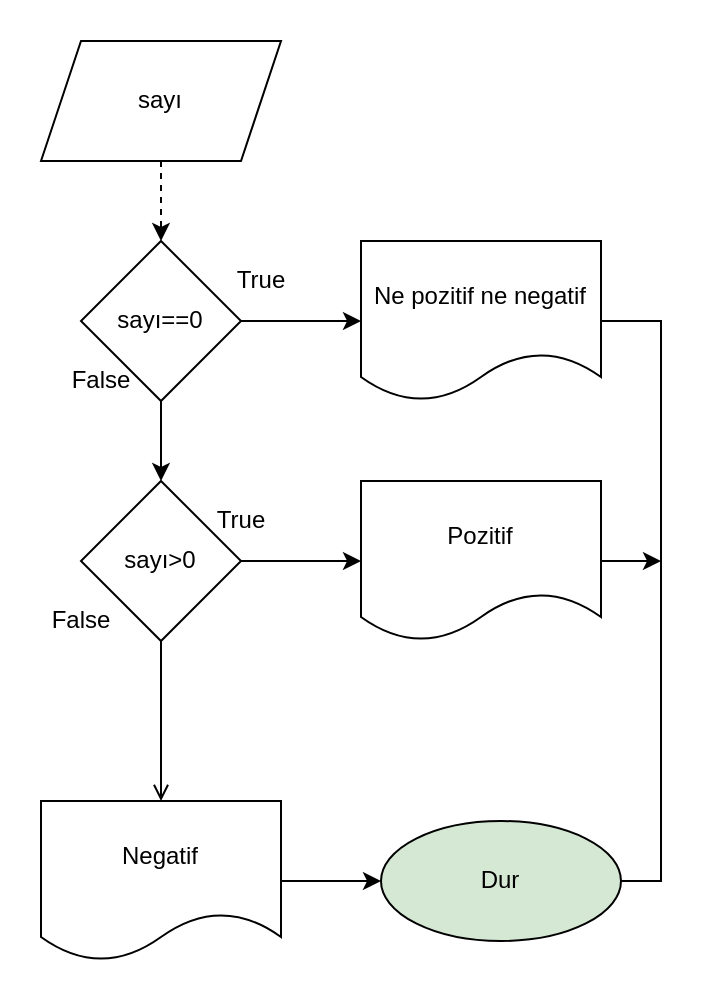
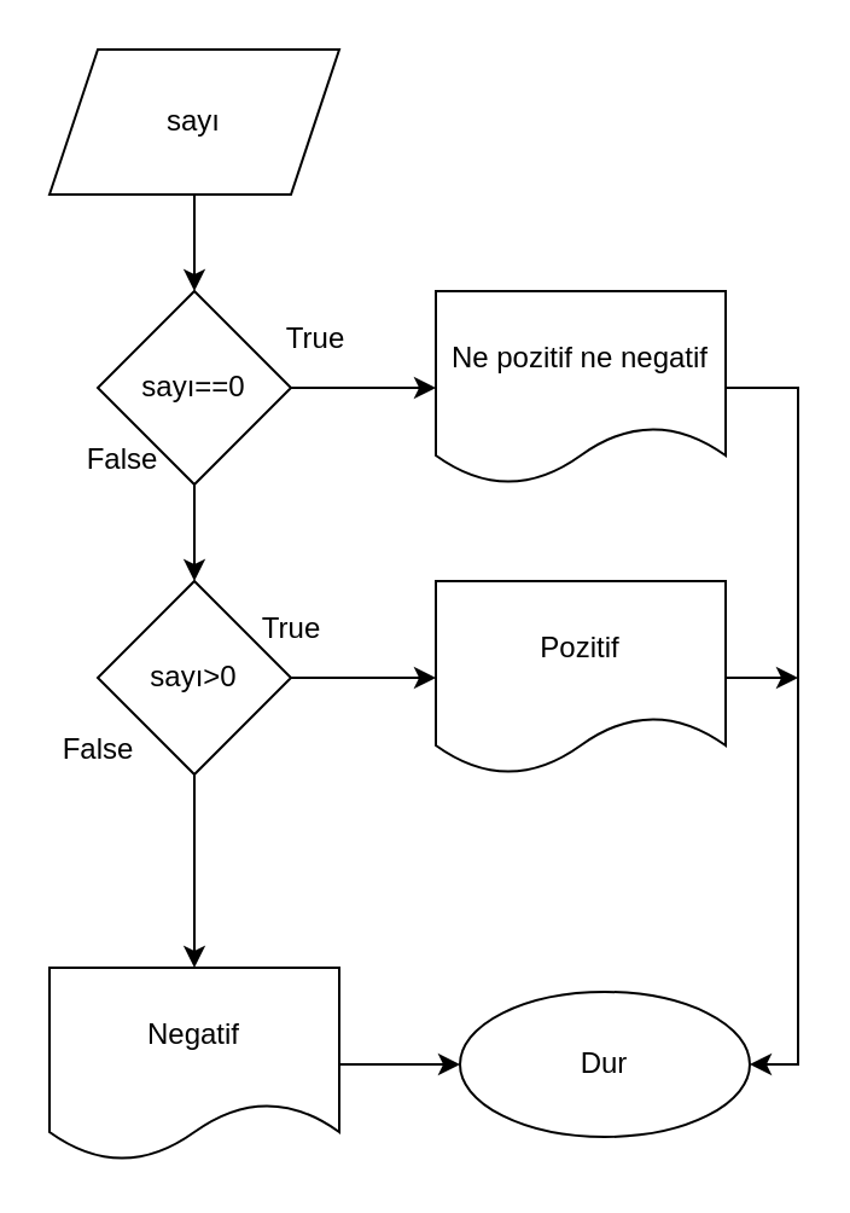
  <mxCell id="0" />
  <mxCell id="1" parent="0" />
- <mxCell id="2" value="" style="edgeStyle=orthogonalEdgeStyle;rounded=0;orthogonalLoop=1;jettySize=auto;html=1;dashed=1;" edge="1" parent="1" source="3" target="6"><mxGeometry relative="1" as="geometry" /></mxCell>
+ <mxCell id="2" value="" style="edgeStyle=orthogonalEdgeStyle;rounded=0;orthogonalLoop=1;jettySize=auto;html=1;" edge="1" parent="1" source="3" target="6"><mxGeometry relative="1" as="geometry" /></mxCell>
  <mxCell id="3" value="sayı" style="shape=parallelogram;perimeter=parallelogramPerimeter;whiteSpace=wrap;html=1;fixedSize=1;" vertex="1" parent="1"><mxGeometry x="20" y="20" width="120" height="60" as="geometry" /></mxCell>
  <mxCell id="4" value="" style="edgeStyle=orthogonalEdgeStyle;rounded=0;orthogonalLoop=1;jettySize=auto;html=1;" edge="1" parent="1" source="6" target="8"><mxGeometry relative="1" as="geometry" /></mxCell>
  <mxCell id="5" value="" style="edgeStyle=orthogonalEdgeStyle;rounded=0;orthogonalLoop=1;jettySize=auto;html=1;" edge="1" parent="1" source="6" target="13"><mxGeometry relative="1" as="geometry" /></mxCell>
  <mxCell id="6" value="sayı==0" style="rhombus;whiteSpace=wrap;html=1;" vertex="1" parent="1"><mxGeometry x="40" y="120" width="80" height="80" as="geometry" /></mxCell>
- <mxCell id="7" style="edgeStyle=orthogonalEdgeStyle;rounded=0;orthogonalLoop=1;jettySize=auto;html=1;exitX=1;exitY=0.5;exitDx=0;exitDy=0;entryX=1;entryY=0.5;entryDx=0;entryDy=0;endArrow=none;" edge="1" parent="1" source="8" target="20"><mxGeometry relative="1" as="geometry" /></mxCell>
+ <mxCell id="7" style="edgeStyle=orthogonalEdgeStyle;rounded=0;orthogonalLoop=1;jettySize=auto;html=1;exitX=1;exitY=0.5;exitDx=0;exitDy=0;entryX=1;entryY=0.5;entryDx=0;entryDy=0;" edge="1" parent="1" source="8" target="20"><mxGeometry relative="1" as="geometry" /></mxCell>
  <mxCell id="8" value="Ne pozitif ne negatif" style="shape=document;whiteSpace=wrap;html=1;boundedLbl=1;" vertex="1" parent="1"><mxGeometry x="180" y="120" width="120" height="80" as="geometry" /></mxCell>
  <mxCell id="9" value="True" style="text;html=1;align=center;verticalAlign=middle;resizable=0;points=[];autosize=1;strokeColor=none;fillColor=none;" vertex="1" parent="1"><mxGeometry x="110" y="130" width="40" height="20" as="geometry" /></mxCell>
  <mxCell id="10" value="False" style="text;html=1;align=center;verticalAlign=middle;resizable=0;points=[];autosize=1;strokeColor=none;fillColor=none;" vertex="1" parent="1"><mxGeometry x="30" y="180" width="40" height="20" as="geometry" /></mxCell>
  <mxCell id="11" value="" style="edgeStyle=orthogonalEdgeStyle;rounded=0;orthogonalLoop=1;jettySize=auto;html=1;" edge="1" parent="1" source="13" target="17"><mxGeometry relative="1" as="geometry" /></mxCell>
- <mxCell id="12" value="" style="edgeStyle=orthogonalEdgeStyle;rounded=0;orthogonalLoop=1;jettySize=auto;html=1;endArrow=open;" edge="1" parent="1" source="13" target="19"><mxGeometry relative="1" as="geometry" /></mxCell>
+ <mxCell id="12" value="" style="edgeStyle=orthogonalEdgeStyle;rounded=0;orthogonalLoop=1;jettySize=auto;html=1;" edge="1" parent="1" source="13" target="19"><mxGeometry relative="1" as="geometry" /></mxCell>
  <mxCell id="13" value="sayı&amp;gt;0" style="rhombus;whiteSpace=wrap;html=1;" vertex="1" parent="1"><mxGeometry x="40" y="240" width="80" height="80" as="geometry" /></mxCell>
  <mxCell id="14" value="True" style="text;html=1;align=center;verticalAlign=middle;resizable=0;points=[];autosize=1;strokeColor=none;fillColor=none;" vertex="1" parent="1"><mxGeometry x="100" y="250" width="40" height="20" as="geometry" /></mxCell>
  <mxCell id="15" value="False" style="text;html=1;align=center;verticalAlign=middle;resizable=0;points=[];autosize=1;strokeColor=none;fillColor=none;" vertex="1" parent="1"><mxGeometry x="20" y="300" width="40" height="20" as="geometry" /></mxCell>
  <mxCell id="16" style="edgeStyle=orthogonalEdgeStyle;rounded=0;orthogonalLoop=1;jettySize=auto;html=1;exitX=1;exitY=0.5;exitDx=0;exitDy=0;" edge="1" parent="1" source="17"><mxGeometry relative="1" as="geometry"><mxPoint x="330" y="280" as="targetPoint" /></mxGeometry></mxCell>
  <mxCell id="17" value="Pozitif" style="shape=document;whiteSpace=wrap;html=1;boundedLbl=1;" vertex="1" parent="1"><mxGeometry x="180" y="240" width="120" height="80" as="geometry" /></mxCell>
  <mxCell id="18" value="" style="edgeStyle=orthogonalEdgeStyle;rounded=0;orthogonalLoop=1;jettySize=auto;html=1;" edge="1" parent="1" source="19" target="20"><mxGeometry relative="1" as="geometry" /></mxCell>
  <mxCell id="19" value="Negatif" style="shape=document;whiteSpace=wrap;html=1;boundedLbl=1;" vertex="1" parent="1"><mxGeometry x="20" y="400" width="120" height="80" as="geometry" /></mxCell>
- <mxCell id="20" value="Dur" style="ellipse;whiteSpace=wrap;html=1;fillColor=#d5e8d4;" vertex="1" parent="1"><mxGeometry x="190" y="410" width="120" height="60" as="geometry" /></mxCell>
+ <mxCell id="20" value="Dur" style="ellipse;whiteSpace=wrap;html=1;" vertex="1" parent="1"><mxGeometry x="190" y="410" width="120" height="60" as="geometry" /></mxCell>
